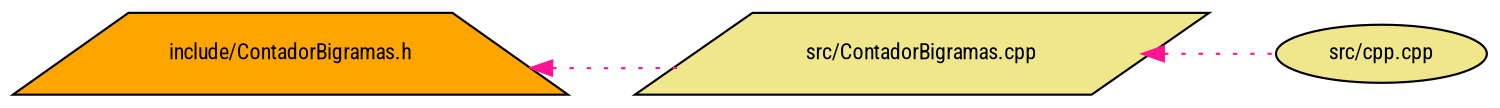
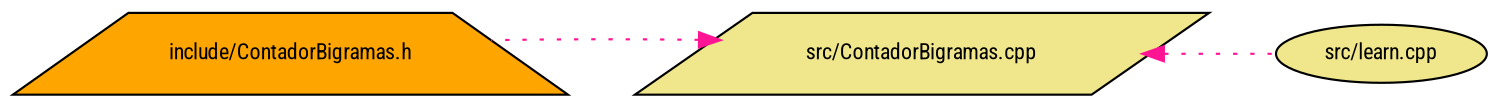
  digraph {
    fontname="Roboto Condensed"
    rankdir=LR
    node [color=black fillcolor=khaki fontname="Roboto Condensed" fontsize=10 style=filled]
    edge [color=deeppink dir=back fontname="Roboto Condensed" fontsize=10 labelfontname=Helvetica labelfontsize=10 style=dotted]
    n1 [fillcolor=orange fontcolor=black height=0.2 label="include/ContadorBigramas.h" shape=trapezium width=0.4]
    n2 [height=0.2 label="src/ContadorBigramas.cpp" shape=parallelogram width=0.4]
-   n3 [height=0.2 label="src/cpp.cpp" shape=ellipse width=0.4]
-   n1 -> n2
+   n3 [height=0.2 label="src/learn.cpp" shape=ellipse width=0.4]
+   n2 -> n1
    n2 -> n3
  }
